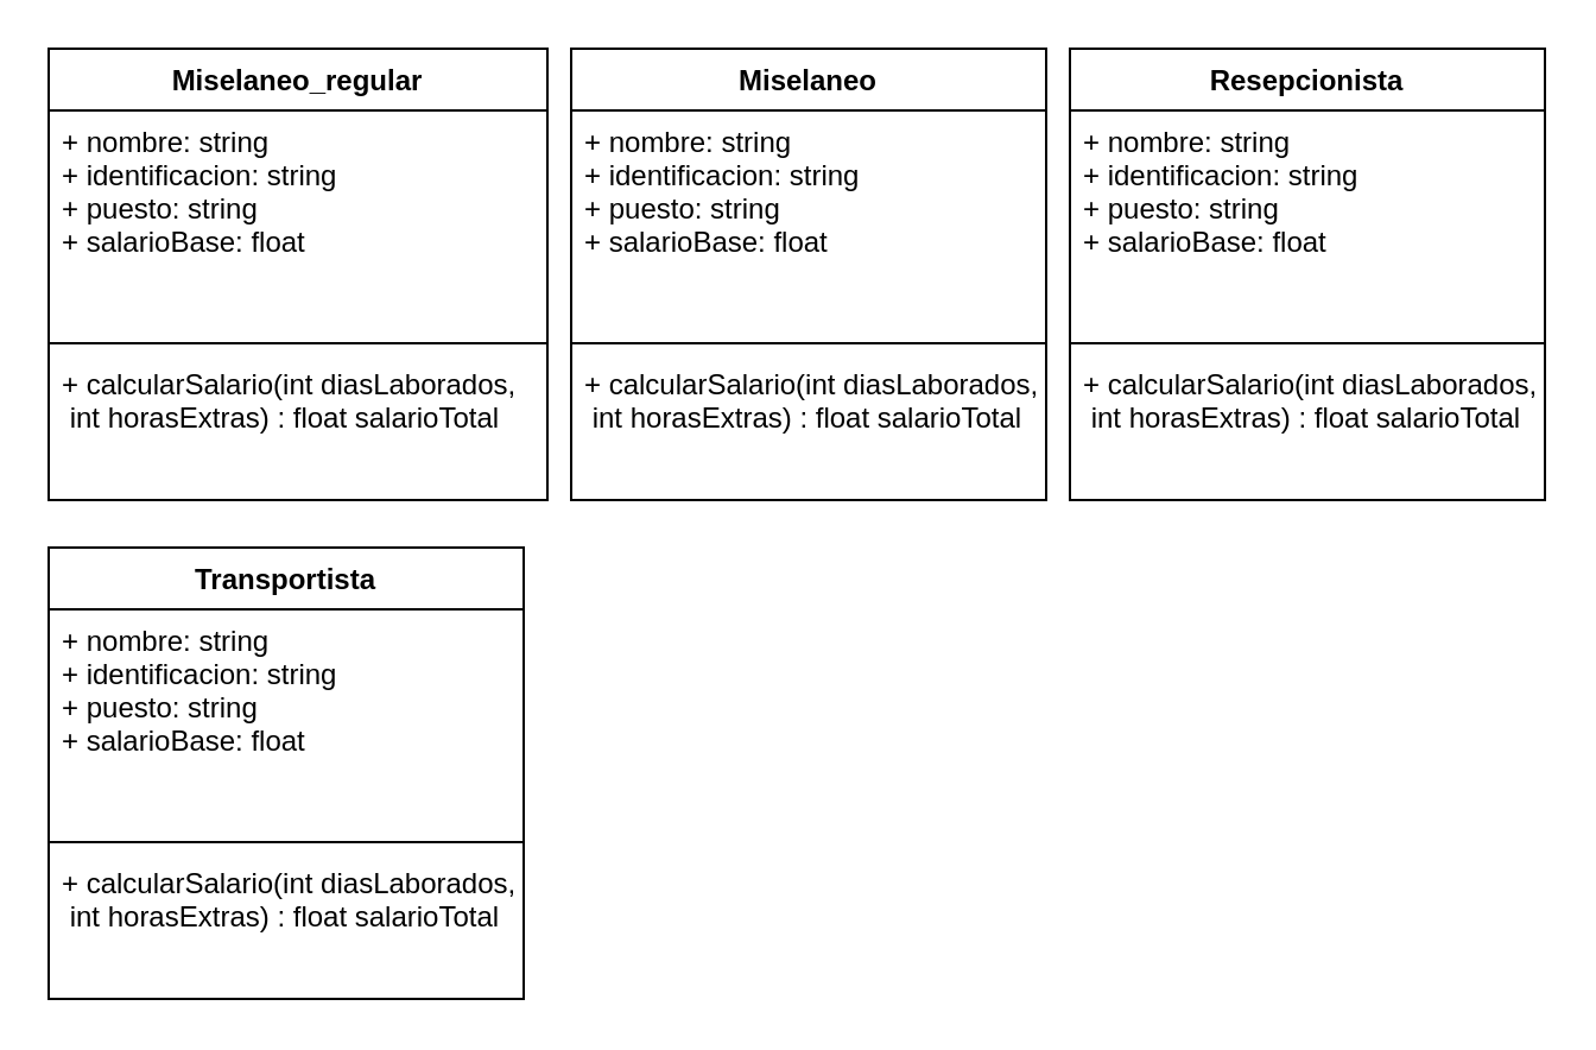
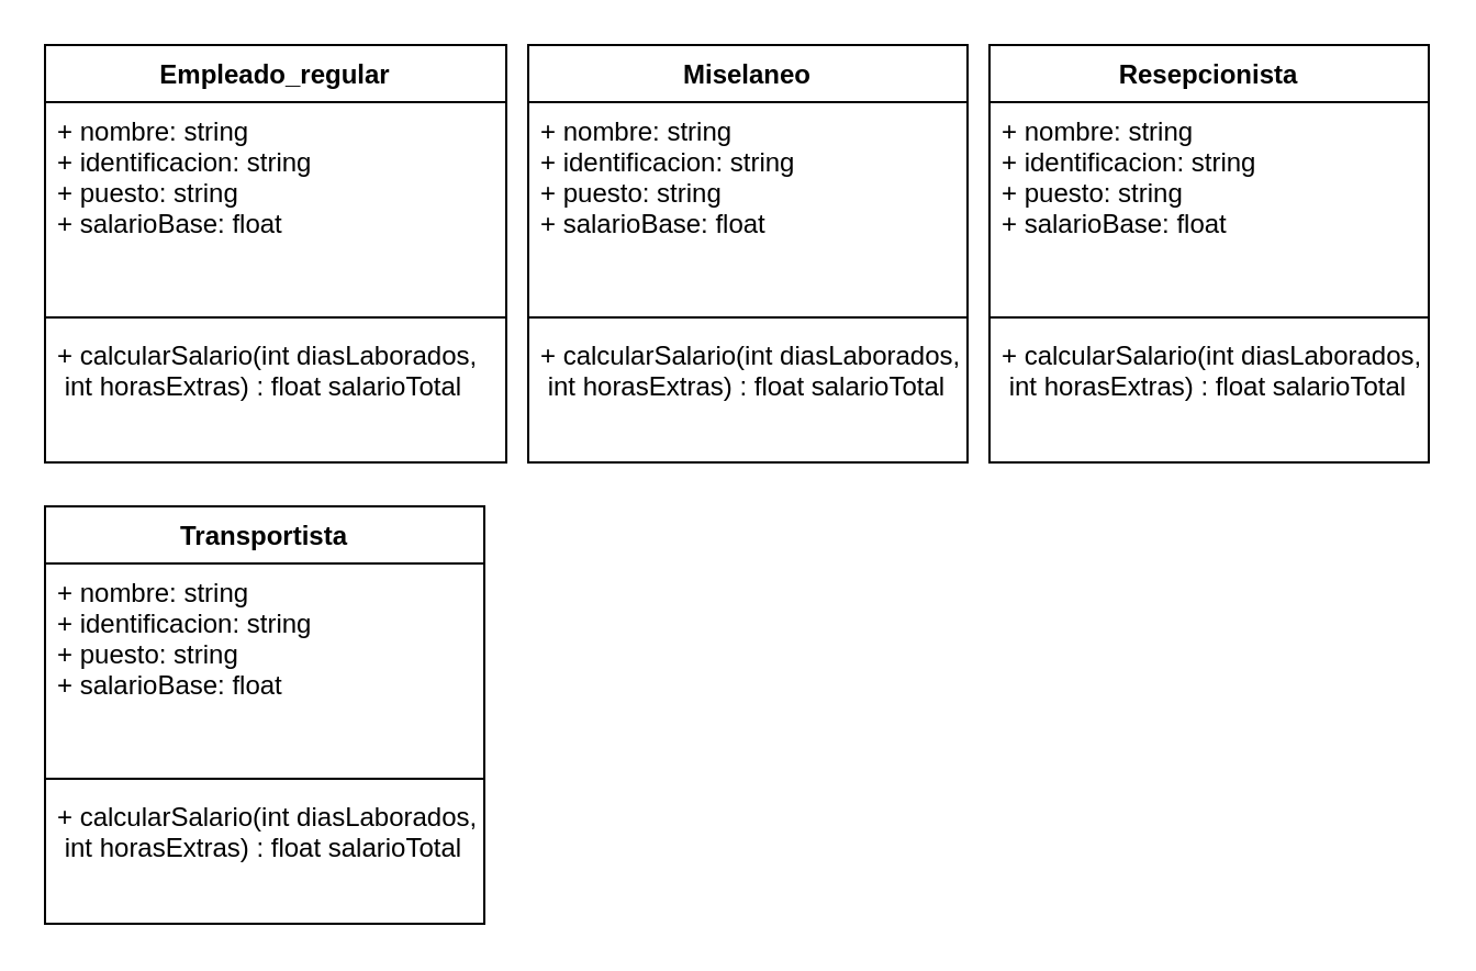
  <mxCell id="0" />
  <mxCell id="1" parent="0" />
- <mxCell id="2" value="Miselaneo_regular" style="swimlane;fontStyle=1;align=center;verticalAlign=top;childLayout=stackLayout;horizontal=1;startSize=26;horizontalStack=0;resizeParent=1;resizeParentMax=0;resizeLast=0;collapsible=1;marginBottom=0;" vertex="1" parent="1"><mxGeometry x="20" y="20" width="210" height="190" as="geometry" /></mxCell>
+ <mxCell id="2" value="Empleado_regular" style="swimlane;fontStyle=1;align=center;verticalAlign=top;childLayout=stackLayout;horizontal=1;startSize=26;horizontalStack=0;resizeParent=1;resizeParentMax=0;resizeLast=0;collapsible=1;marginBottom=0;" vertex="1" parent="1"><mxGeometry x="20" y="20" width="210" height="190" as="geometry" /></mxCell>
  <mxCell id="3" value="+ nombre: string&#10;+ identificacion: string&#10;+ puesto: string&#10;+ salarioBase: float&#10;" style="text;strokeColor=none;fillColor=none;align=left;verticalAlign=top;spacingLeft=4;spacingRight=4;overflow=hidden;rotatable=0;points=[[0,0.5],[1,0.5]];portConstraint=eastwest;" vertex="1" parent="2"><mxGeometry y="26" width="210" height="94" as="geometry" /></mxCell>
  <mxCell id="4" value="" style="line;strokeWidth=1;fillColor=none;align=left;verticalAlign=middle;spacingTop=-1;spacingLeft=3;spacingRight=3;rotatable=0;labelPosition=right;points=[];portConstraint=eastwest;strokeColor=inherit;" vertex="1" parent="2"><mxGeometry y="120" width="210" height="8" as="geometry" /></mxCell>
  <mxCell id="5" value="+ calcularSalario(int diasLaborados,&#10; int horasExtras) : float salarioTotal" style="text;strokeColor=none;fillColor=none;align=left;verticalAlign=top;spacingLeft=4;spacingRight=4;overflow=hidden;rotatable=0;points=[[0,0.5],[1,0.5]];portConstraint=eastwest;" vertex="1" parent="2"><mxGeometry y="128" width="210" height="62" as="geometry" /></mxCell>
  <mxCell id="6" value="Miselaneo" style="swimlane;fontStyle=1;align=center;verticalAlign=top;childLayout=stackLayout;horizontal=1;startSize=26;horizontalStack=0;resizeParent=1;resizeParentMax=0;resizeLast=0;collapsible=1;marginBottom=0;" vertex="1" parent="1"><mxGeometry x="240" y="20" width="200" height="190" as="geometry" /></mxCell>
  <mxCell id="7" value="+ nombre: string&#10;+ identificacion: string&#10;+ puesto: string&#10;+ salarioBase: float&#10;" style="text;strokeColor=none;fillColor=none;align=left;verticalAlign=top;spacingLeft=4;spacingRight=4;overflow=hidden;rotatable=0;points=[[0,0.5],[1,0.5]];portConstraint=eastwest;fontStyle=0" vertex="1" parent="6"><mxGeometry y="26" width="200" height="94" as="geometry" /></mxCell>
  <mxCell id="8" value="" style="line;strokeWidth=1;fillColor=none;align=left;verticalAlign=middle;spacingTop=-1;spacingLeft=3;spacingRight=3;rotatable=0;labelPosition=right;points=[];portConstraint=eastwest;strokeColor=inherit;" vertex="1" parent="6"><mxGeometry y="120" width="200" height="8" as="geometry" /></mxCell>
  <mxCell id="9" value="+ calcularSalario(int diasLaborados,&#10; int horasExtras) : float salarioTotal" style="text;strokeColor=none;fillColor=none;align=left;verticalAlign=top;spacingLeft=4;spacingRight=4;overflow=hidden;rotatable=0;points=[[0,0.5],[1,0.5]];portConstraint=eastwest;" vertex="1" parent="6"><mxGeometry y="128" width="200" height="62" as="geometry" /></mxCell>
  <mxCell id="10" value="Resepcionista" style="swimlane;fontStyle=1;align=center;verticalAlign=top;childLayout=stackLayout;horizontal=1;startSize=26;horizontalStack=0;resizeParent=1;resizeParentMax=0;resizeLast=0;collapsible=1;marginBottom=0;" vertex="1" parent="1"><mxGeometry x="450" y="20" width="200" height="190" as="geometry" /></mxCell>
  <mxCell id="11" value="+ nombre: string&#10;+ identificacion: string&#10;+ puesto: string&#10;+ salarioBase: float&#10;" style="text;strokeColor=none;fillColor=none;align=left;verticalAlign=top;spacingLeft=4;spacingRight=4;overflow=hidden;rotatable=0;points=[[0,0.5],[1,0.5]];portConstraint=eastwest;fontStyle=0" vertex="1" parent="10"><mxGeometry y="26" width="200" height="94" as="geometry" /></mxCell>
  <mxCell id="12" value="" style="line;strokeWidth=1;fillColor=none;align=left;verticalAlign=middle;spacingTop=-1;spacingLeft=3;spacingRight=3;rotatable=0;labelPosition=right;points=[];portConstraint=eastwest;strokeColor=inherit;" vertex="1" parent="10"><mxGeometry y="120" width="200" height="8" as="geometry" /></mxCell>
  <mxCell id="13" value="+ calcularSalario(int diasLaborados,&#10; int horasExtras) : float salarioTotal" style="text;strokeColor=none;fillColor=none;align=left;verticalAlign=top;spacingLeft=4;spacingRight=4;overflow=hidden;rotatable=0;points=[[0,0.5],[1,0.5]];portConstraint=eastwest;" vertex="1" parent="10"><mxGeometry y="128" width="200" height="62" as="geometry" /></mxCell>
  <mxCell id="14" value="Transportista" style="swimlane;fontStyle=1;align=center;verticalAlign=top;childLayout=stackLayout;horizontal=1;startSize=26;horizontalStack=0;resizeParent=1;resizeParentMax=0;resizeLast=0;collapsible=1;marginBottom=0;" vertex="1" parent="1"><mxGeometry x="20" y="230" width="200" height="190" as="geometry" /></mxCell>
  <mxCell id="15" value="+ nombre: string&#10;+ identificacion: string&#10;+ puesto: string&#10;+ salarioBase: float&#10;" style="text;strokeColor=none;fillColor=none;align=left;verticalAlign=top;spacingLeft=4;spacingRight=4;overflow=hidden;rotatable=0;points=[[0,0.5],[1,0.5]];portConstraint=eastwest;fontStyle=0" vertex="1" parent="14"><mxGeometry y="26" width="200" height="94" as="geometry" /></mxCell>
  <mxCell id="16" value="" style="line;strokeWidth=1;fillColor=none;align=left;verticalAlign=middle;spacingTop=-1;spacingLeft=3;spacingRight=3;rotatable=0;labelPosition=right;points=[];portConstraint=eastwest;strokeColor=inherit;" vertex="1" parent="14"><mxGeometry y="120" width="200" height="8" as="geometry" /></mxCell>
  <mxCell id="17" value="+ calcularSalario(int diasLaborados,&#10; int horasExtras) : float salarioTotal" style="text;strokeColor=none;fillColor=none;align=left;verticalAlign=top;spacingLeft=4;spacingRight=4;overflow=hidden;rotatable=0;points=[[0,0.5],[1,0.5]];portConstraint=eastwest;" vertex="1" parent="14"><mxGeometry y="128" width="200" height="62" as="geometry" /></mxCell>
